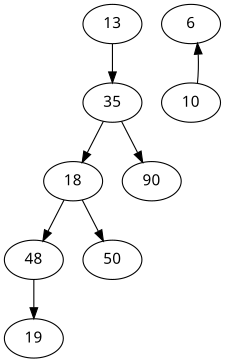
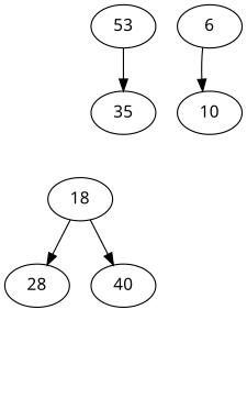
  digraph {
    fontname="Noto Sans"
    node [fontname="Noto Sans"]
    edge [fontname="Noto Sans"]
    n1 [label=35]
-   13
+   13 [label=53]
    6
    10
    18
-   90
-   28 [label=48]
-   40 [label=50]
-   19
-   n1 -> 18
-   n1 -> 90
+   28
+   40
    13 -> n1
-   10 -> 6
+   6 -> 10
    18 -> 28
    18 -> 40
-   28 -> 19
  }
